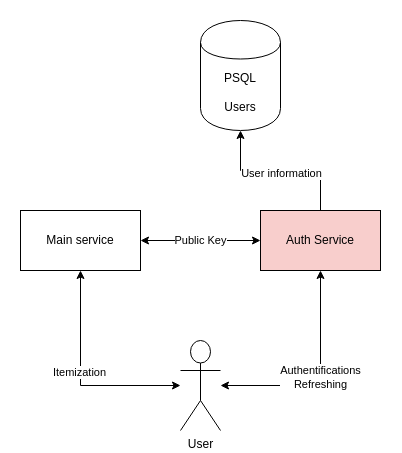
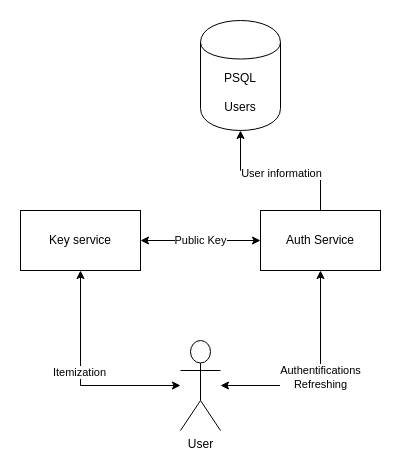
  <mxCell id="0" />
  <mxCell id="1" parent="0" />
  <mxCell id="2" value="Public Key" style="edgeStyle=orthogonalEdgeStyle;rounded=0;orthogonalLoop=1;jettySize=auto;html=1;entryX=0;entryY=0.5;entryDx=0;entryDy=0;startArrow=classic;startFill=1;" edge="1" parent="1" source="3" target="10"><mxGeometry relative="1" as="geometry"><mxPoint x="220" y="240" as="targetPoint" /></mxGeometry></mxCell>
- <mxCell id="3" value="Main service" style="rounded=0;whiteSpace=wrap;html=1;" vertex="1" parent="1"><mxGeometry x="20" y="210" width="120" height="60" as="geometry" /></mxCell>
+ <mxCell id="3" value="Key service" style="rounded=0;whiteSpace=wrap;html=1;" vertex="1" parent="1"><mxGeometry x="20" y="210" width="120" height="60" as="geometry" /></mxCell>
  <mxCell id="4" value="" style="edgeStyle=orthogonalEdgeStyle;rounded=0;orthogonalLoop=1;jettySize=auto;html=1;startArrow=classic;startFill=1;entryX=0.5;entryY=1;entryDx=0;entryDy=0;" edge="1" parent="1" source="7" target="3"><mxGeometry relative="1" as="geometry"><mxPoint x="100" y="385" as="targetPoint" /></mxGeometry></mxCell>
  <mxCell id="5" value="Itemization" style="edgeLabel;html=1;align=center;verticalAlign=middle;resizable=0;points=[];" vertex="1" connectable="0" parent="4"><mxGeometry x="-0.07" y="-14" relative="1" as="geometry"><mxPoint x="-16" y="-14" as="offset" /></mxGeometry></mxCell>
  <mxCell id="6" value="Authentifications&lt;br&gt;Refreshing" style="edgeStyle=orthogonalEdgeStyle;rounded=0;orthogonalLoop=1;jettySize=auto;html=1;startArrow=classic;startFill=1;entryX=0.5;entryY=1;entryDx=0;entryDy=0;" edge="1" parent="1" source="7" target="10"><mxGeometry relative="1" as="geometry"><mxPoint x="300" y="385" as="targetPoint" /></mxGeometry></mxCell>
  <mxCell id="7" value="User&lt;br&gt;" style="shape=umlActor;verticalLabelPosition=bottom;labelBackgroundColor=#ffffff;verticalAlign=top;html=1;outlineConnect=0;" vertex="1" parent="1"><mxGeometry x="180" y="340" width="40" height="90" as="geometry" /></mxCell>
  <mxCell id="8" value="" style="edgeStyle=orthogonalEdgeStyle;rounded=0;orthogonalLoop=1;jettySize=auto;html=1;exitX=0.5;exitY=0;exitDx=0;exitDy=0;" edge="1" parent="1" source="10" target="11"><mxGeometry relative="1" as="geometry"><mxPoint x="400" y="200" as="sourcePoint" /><mxPoint x="360" y="120" as="targetPoint" /><Array as="points"><mxPoint x="320" y="170" /><mxPoint x="240" y="170" /></Array></mxGeometry></mxCell>
  <mxCell id="9" value="User information" style="edgeLabel;html=1;align=center;verticalAlign=middle;resizable=0;points=[];" vertex="1" connectable="0" parent="8"><mxGeometry x="0.2" y="2" relative="1" as="geometry"><mxPoint x="16" as="offset" /></mxGeometry></mxCell>
- <mxCell id="10" value="Auth Service" style="rounded=0;whiteSpace=wrap;html=1;fillColor=#f8cecc;" vertex="1" parent="1"><mxGeometry x="260" y="210" width="120" height="60" as="geometry" /></mxCell>
+ <mxCell id="10" value="Auth Service" style="rounded=0;whiteSpace=wrap;html=1;" vertex="1" parent="1"><mxGeometry x="260" y="210" width="120" height="60" as="geometry" /></mxCell>
  <mxCell id="11" value="PSQL&lt;br&gt;&lt;br&gt;Users&lt;br&gt;" style="shape=cylinder;whiteSpace=wrap;html=1;boundedLbl=1;backgroundOutline=1;" vertex="1" parent="1"><mxGeometry x="200" y="20" width="80" height="110" as="geometry" /></mxCell>
